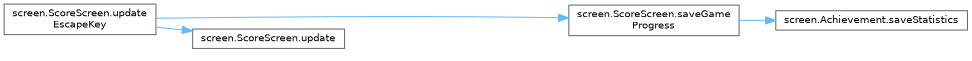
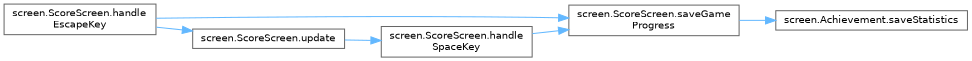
  digraph {
    rankdir=RL
    node [color=grey40 fillcolor=white fontname=Helvetica fontsize=10 shape=box style=filled]
    edge [color=steelblue1 dir=back fontname=Helvetica fontsize=10 labelfontname=Helvetica labelfontsize=10 style=solid]
    n1 [height=0.2 label="screen.Achievement.saveStatistics" width=0.4]
    n2 [height=0.2 label="screen.ScoreScreen.saveGame\lProgress" width=0.4]
-   n3 [height=0.2 label="screen.ScoreScreen.update\lEscapeKey" width=0.4]
+   n3 [height=0.2 label="screen.ScoreScreen.handle\lEscapeKey" width=0.4]
+   n4 [height=0.2 label="screen.ScoreScreen.handle\lSpaceKey" width=0.4]
    n5 [height=0.2 label="screen.ScoreScreen.update" width=0.4]
    n1 -> n2
    n2 -> n3
+   n2 -> n4
+   n4 -> n5
    n5 -> n3
  }
